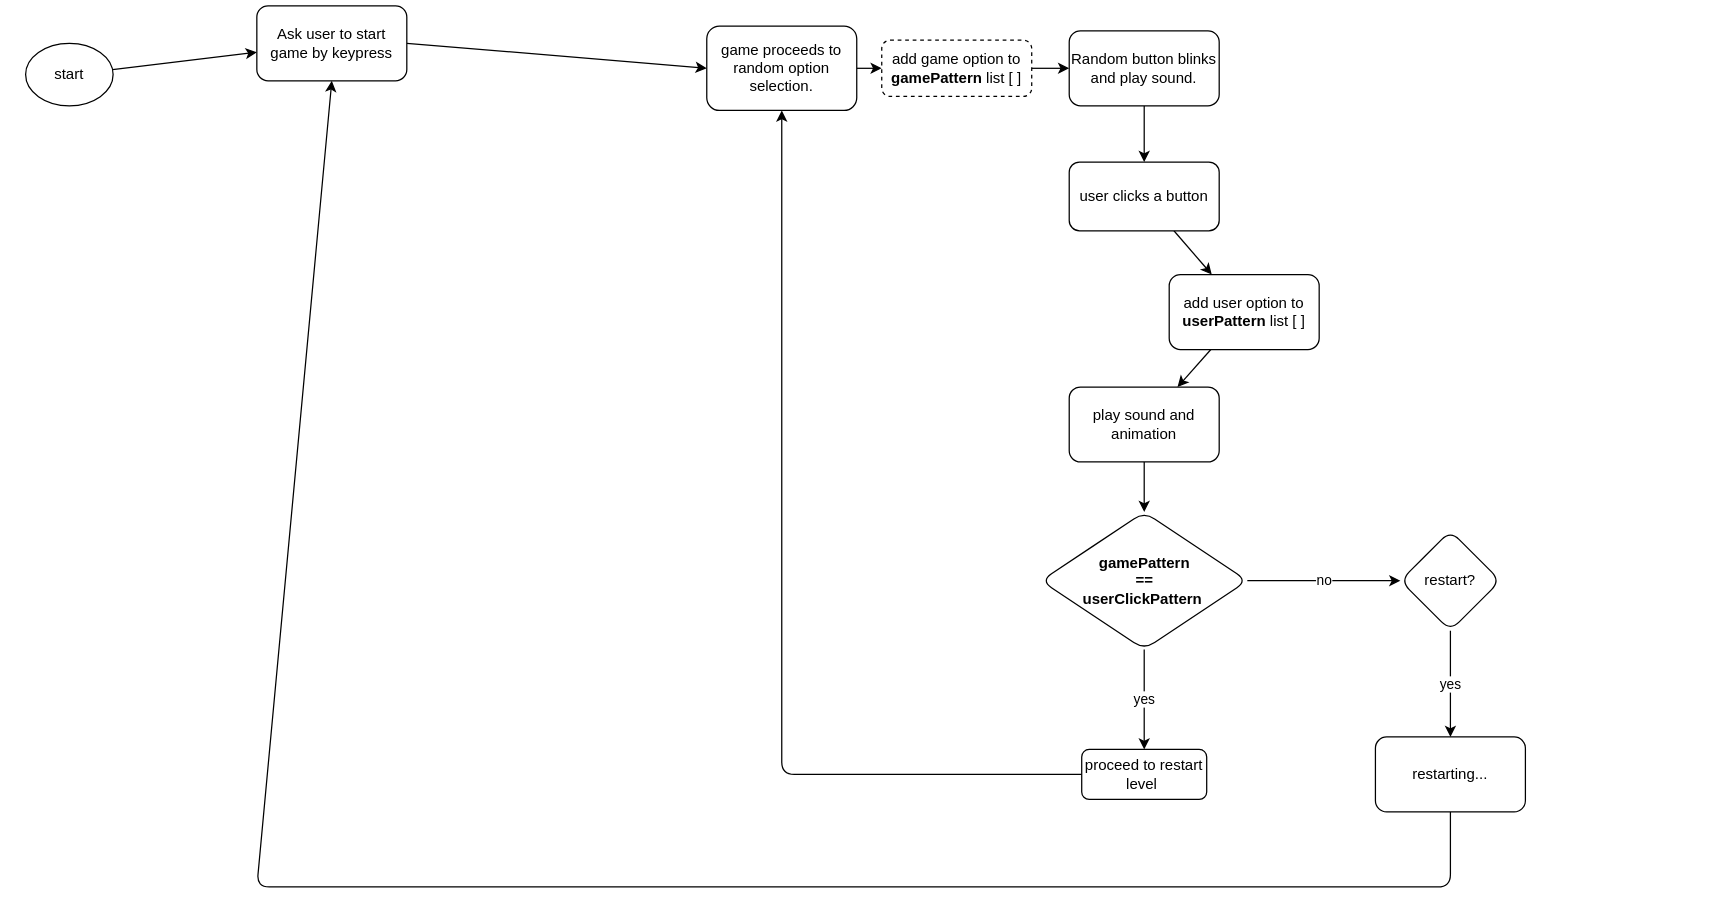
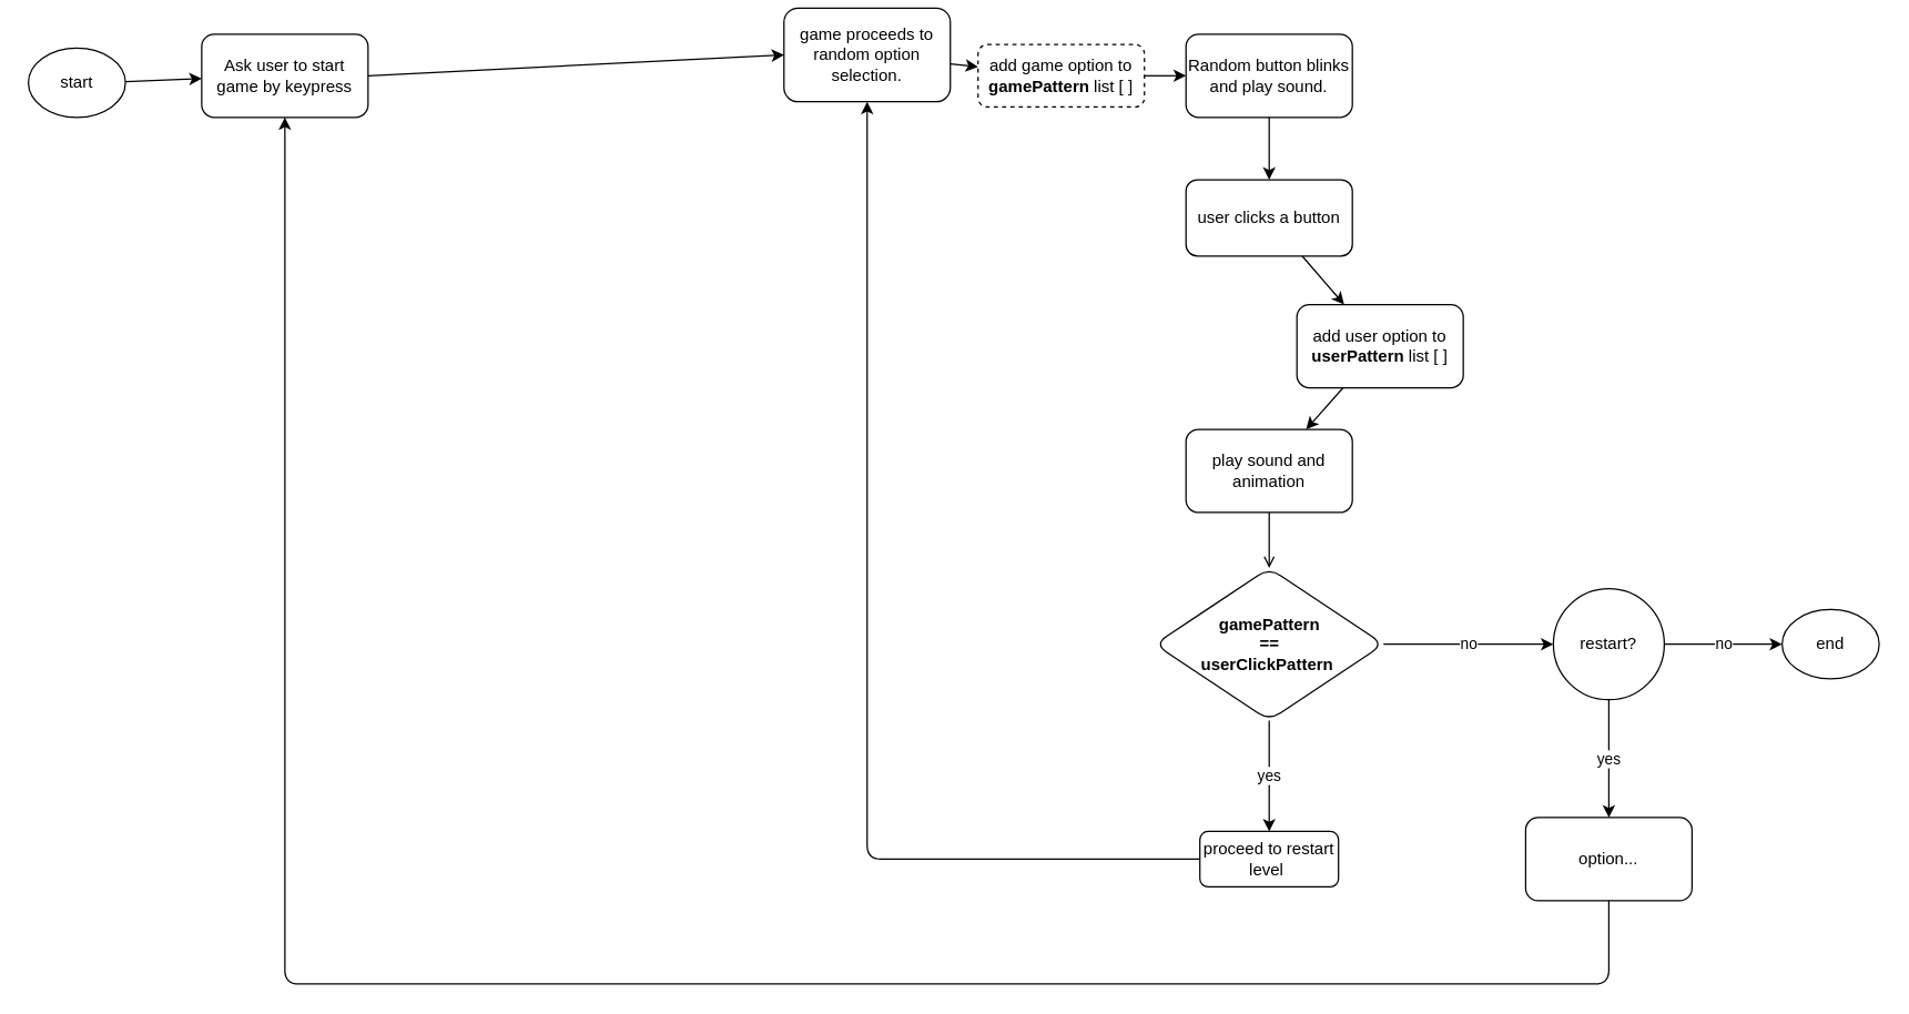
  <mxCell id="0" />
  <mxCell id="1" parent="0" />
  <mxCell id="2" value="" style="edgeStyle=none;html=1;rounded=1;" parent="1" source="3" target="5" edge="1"><mxGeometry relative="1" as="geometry" /></mxCell>
  <mxCell id="3" value="start" style="ellipse;whiteSpace=wrap;html=1;rounded=1;" parent="1" vertex="1"><mxGeometry x="20" y="34" width="70" height="50" as="geometry" /></mxCell>
  <mxCell id="4" style="edgeStyle=none;html=1;exitX=1;exitY=0.5;exitDx=0;exitDy=0;entryX=0;entryY=0.5;entryDx=0;entryDy=0;" edge="1" parent="1" source="5" target="7"><mxGeometry relative="1" as="geometry" /></mxCell>
- <mxCell id="5" value="Ask user to start game by keypress" style="whiteSpace=wrap;html=1;rounded=1;" parent="1" vertex="1"><mxGeometry x="205" y="4" width="120" height="60" as="geometry" /></mxCell>
+ <mxCell id="5" value="Ask user to start game by keypress" style="whiteSpace=wrap;html=1;rounded=1;" parent="1" vertex="1"><mxGeometry x="145" y="24" width="120" height="60" as="geometry" /></mxCell>
  <mxCell id="6" value="" style="edgeStyle=none;html=1;rounded=1;" parent="1" source="7" target="18" edge="1"><mxGeometry relative="1" as="geometry" /></mxCell>
- <mxCell id="7" value="game proceeds to random option selection." style="whiteSpace=wrap;html=1;rounded=1;" parent="1" vertex="1"><mxGeometry x="565" y="20.25" width="120" height="67.5" as="geometry" /></mxCell>
+ <mxCell id="7" value="game proceeds to random option selection." style="whiteSpace=wrap;html=1;rounded=1;" parent="1" vertex="1"><mxGeometry x="565" y="5.25" width="120" height="67.5" as="geometry" /></mxCell>
  <mxCell id="8" value="" style="edgeStyle=none;html=1;rounded=1;" parent="1" source="9" target="11" edge="1"><mxGeometry relative="1" as="geometry" /></mxCell>
  <mxCell id="9" value="Random button blinks and play sound." style="whiteSpace=wrap;html=1;rounded=1;" parent="1" vertex="1"><mxGeometry x="855" y="24" width="120" height="60" as="geometry" /></mxCell>
  <mxCell id="10" value="" style="edgeStyle=none;html=1;rounded=1;" parent="1" source="11" target="20" edge="1"><mxGeometry relative="1" as="geometry" /></mxCell>
  <mxCell id="11" value="user clicks a button" style="whiteSpace=wrap;html=1;rounded=1;" parent="1" vertex="1"><mxGeometry x="855" y="129" width="120" height="55" as="geometry" /></mxCell>
- <mxCell id="12" value="" style="edgeStyle=none;html=1;rounded=1;" parent="1" source="13" target="16" edge="1"><mxGeometry relative="1" as="geometry" /></mxCell>
+ <mxCell id="12" value="" style="edgeStyle=none;html=1;rounded=1;endArrow=open;" parent="1" source="13" target="16" edge="1"><mxGeometry relative="1" as="geometry" /></mxCell>
  <mxCell id="13" value="play sound and animation" style="whiteSpace=wrap;html=1;rounded=1;" parent="1" vertex="1"><mxGeometry x="855" y="309" width="120" height="60" as="geometry" /></mxCell>
  <mxCell id="14" value="yes" style="edgeStyle=none;html=1;rounded=1;" parent="1" source="16" target="22" edge="1"><mxGeometry relative="1" as="geometry" /></mxCell>
  <mxCell id="15" value="no" style="edgeStyle=none;html=1;rounded=1;" parent="1" source="16" target="25" edge="1"><mxGeometry relative="1" as="geometry" /></mxCell>
  <mxCell id="16" value="&lt;b&gt;gamePattern &lt;br&gt;== &lt;br&gt;userClickPattern&amp;nbsp;&lt;/b&gt;" style="rhombus;whiteSpace=wrap;html=1;rounded=1;" parent="1" vertex="1"><mxGeometry x="832.5" y="409" width="165" height="110" as="geometry" /></mxCell>
  <mxCell id="17" value="" style="edgeStyle=none;html=1;rounded=1;" parent="1" source="18" target="9" edge="1"><mxGeometry relative="1" as="geometry" /></mxCell>
  <mxCell id="18" value="add game option to &lt;b&gt;gamePattern&lt;/b&gt; list [ ]" style="whiteSpace=wrap;html=1;rounded=1;dashed=1;" parent="1" vertex="1"><mxGeometry x="705" y="31.5" width="120" height="45" as="geometry" /></mxCell>
  <mxCell id="19" value="" style="edgeStyle=none;html=1;rounded=1;" parent="1" source="20" target="13" edge="1"><mxGeometry relative="1" as="geometry" /></mxCell>
  <mxCell id="20" value="add user option to &lt;b&gt;userPattern&lt;/b&gt; list [ ]" style="whiteSpace=wrap;html=1;rounded=1;" parent="1" vertex="1"><mxGeometry x="935" y="219" width="120" height="60" as="geometry" /></mxCell>
  <mxCell id="21" style="edgeStyle=none;html=1;exitX=0;exitY=0.5;exitDx=0;exitDy=0;entryX=0.5;entryY=1;entryDx=0;entryDy=0;rounded=1;" parent="1" source="22" target="7" edge="1"><mxGeometry relative="1" as="geometry"><Array as="points"><mxPoint x="625" y="619" /></Array></mxGeometry></mxCell>
  <mxCell id="22" value="proceed to restart level&amp;nbsp;" style="whiteSpace=wrap;html=1;rounded=1;" parent="1" vertex="1"><mxGeometry x="865" y="599" width="100" height="40" as="geometry" /></mxCell>
  <mxCell id="23" value="yes" style="edgeStyle=none;html=1;rounded=1;" parent="1" source="25" target="27" edge="1"><mxGeometry relative="1" as="geometry" /></mxCell>
- <mxCell id="25" value="restart?" style="rhombus;whiteSpace=wrap;html=1;rounded=1;" parent="1" vertex="1"><mxGeometry x="1120" y="424" width="80" height="80" as="geometry" /></mxCell>
+ <mxCell id="24" value="no" style="edgeStyle=none;html=1;rounded=1;" parent="1" source="25" target="28" edge="1"><mxGeometry relative="1" as="geometry" /></mxCell>
+ <mxCell id="25" value="restart?" style="ellipse;whiteSpace=wrap;html=1;" parent="1" vertex="1"><mxGeometry x="1120" y="424" width="80" height="80" as="geometry" /></mxCell>
  <mxCell id="26" style="edgeStyle=none;html=1;entryX=0.5;entryY=1;entryDx=0;entryDy=0;rounded=1;" parent="1" source="27" target="5" edge="1"><mxGeometry relative="1" as="geometry"><Array as="points"><mxPoint x="1160" y="709" /><mxPoint x="205" y="709" /></Array></mxGeometry></mxCell>
- <mxCell id="27" value="restarting..." style="whiteSpace=wrap;html=1;rounded=1;" parent="1" vertex="1"><mxGeometry x="1100" y="589" width="120" height="60" as="geometry" /></mxCell>
+ <mxCell id="27" value="option..." style="whiteSpace=wrap;html=1;rounded=1;" parent="1" vertex="1"><mxGeometry x="1100" y="589" width="120" height="60" as="geometry" /></mxCell>
+ <mxCell id="28" value="end" style="ellipse;whiteSpace=wrap;html=1;rounded=1;" parent="1" vertex="1"><mxGeometry x="1285" y="439" width="70" height="50" as="geometry" /></mxCell>
